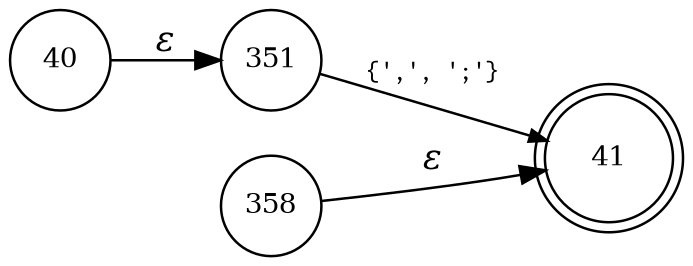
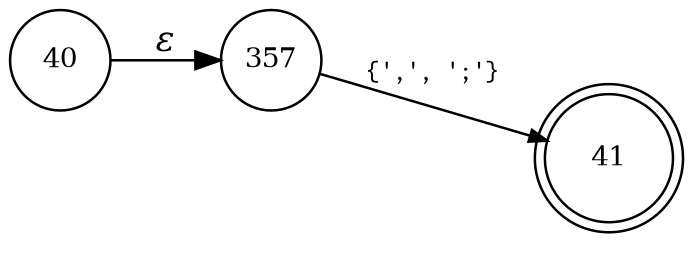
  digraph {
    rankdir=LR
    node [fixedsize=true fontsize=11 shape=circle peripheries=1]
    edge [fontname="Times-Italic"]
    n1 [label=41 shape=doublecircle width=.6 peripheries=""]
-   n2 [label=351 width=.55]
-   n3 [label=358 width=.55]
+   n2 [label=357 width=.55]
    n4 [label=40 width=.55]
    n2 -> n1 [arrowhead=normal arrowsize=.7 fontname=Courier fontsize=11 label="{',', ';'}"]
-   n3 -> n1 [label="&epsilon;"]
    n4 -> n2 [label="&epsilon;"]
  }
